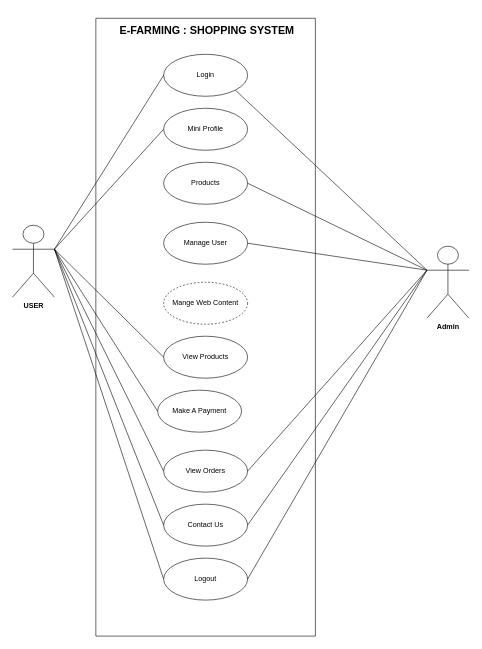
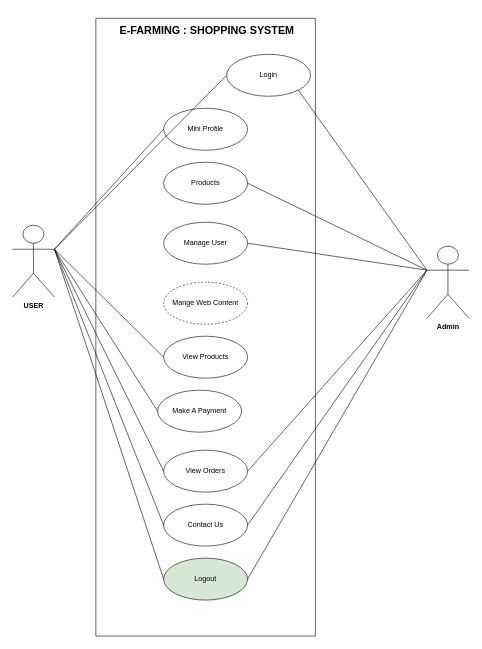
  <mxCell id="0" />
  <mxCell id="1" parent="0" />
  <mxCell id="2" style="edgeStyle=none;rounded=0;orthogonalLoop=1;jettySize=auto;html=1;exitX=1;exitY=0.333;exitDx=0;exitDy=0;exitPerimeter=0;entryX=0;entryY=0.5;entryDx=0;entryDy=0;endArrow=none;endFill=0;" parent="1" source="3" target="5" edge="1"><mxGeometry relative="1" as="geometry" /></mxCell>
  <mxCell id="3" value="&lt;b&gt;USER&lt;/b&gt;" style="shape=umlActor;verticalLabelPosition=bottom;verticalAlign=top;html=1;" parent="1" vertex="1"><mxGeometry x="20" y="375" width="70" height="120" as="geometry" /></mxCell>
  <mxCell id="4" value="" style="swimlane;startSize=0;" parent="1" vertex="1"><mxGeometry x="159" y="30" width="366" height="1030" as="geometry"><mxRectangle x="440" y="240" width="50" height="40" as="alternateBounds" /></mxGeometry></mxCell>
- <mxCell id="5" value="Logout" style="ellipse;whiteSpace=wrap;html=1;" parent="4" vertex="1"><mxGeometry x="113" y="900" width="140" height="70" as="geometry" /></mxCell>
+ <mxCell id="5" value="Logout" style="ellipse;whiteSpace=wrap;html=1;fillColor=#d5e8d4;" parent="4" vertex="1"><mxGeometry x="113" y="900" width="140" height="70" as="geometry" /></mxCell>
  <mxCell id="6" value="Contact Us" style="ellipse;whiteSpace=wrap;html=1;" parent="4" vertex="1"><mxGeometry x="113" y="810" width="140" height="70" as="geometry" /></mxCell>
  <mxCell id="7" value="View Orders" style="ellipse;whiteSpace=wrap;html=1;" parent="4" vertex="1"><mxGeometry x="113" y="720" width="140" height="70" as="geometry" /></mxCell>
  <mxCell id="8" value="Make A Payment" style="ellipse;whiteSpace=wrap;html=1;" parent="4" vertex="1"><mxGeometry x="103" y="620" width="140" height="70" as="geometry" /></mxCell>
  <mxCell id="9" value="View Products" style="ellipse;whiteSpace=wrap;html=1;" parent="4" vertex="1"><mxGeometry x="113" y="530" width="140" height="70" as="geometry" /></mxCell>
  <mxCell id="10" value="Products" style="ellipse;whiteSpace=wrap;html=1;" parent="4" vertex="1"><mxGeometry x="113" y="240" width="140" height="70" as="geometry" /></mxCell>
  <mxCell id="11" value="Mini Profile" style="ellipse;whiteSpace=wrap;html=1;" parent="4" vertex="1"><mxGeometry x="113" y="150" width="140" height="70" as="geometry" /></mxCell>
- <mxCell id="12" value="Login" style="ellipse;whiteSpace=wrap;html=1;" parent="4" vertex="1"><mxGeometry x="113" y="60" width="140" height="70" as="geometry" /></mxCell>
+ <mxCell id="12" value="Login" style="ellipse;whiteSpace=wrap;html=1;" parent="4" vertex="1"><mxGeometry x="218" y="60" width="140" height="70" as="geometry" /></mxCell>
  <mxCell id="13" value="Manage User" style="ellipse;whiteSpace=wrap;html=1;" parent="4" vertex="1"><mxGeometry x="113" y="340" width="140" height="70" as="geometry" /></mxCell>
  <mxCell id="14" value="Mange Web Content" style="ellipse;whiteSpace=wrap;html=1;dashed=1;" parent="4" vertex="1"><mxGeometry x="113" y="440" width="140" height="70" as="geometry" /></mxCell>
  <mxCell id="15" value="&lt;h2&gt;&lt;b&gt;E-FARMING : SHOPPING SYSTEM&lt;/b&gt;&lt;/h2&gt;" style="text;html=1;align=center;verticalAlign=middle;resizable=0;points=[];autosize=1;strokeColor=none;fillColor=none;" parent="4" vertex="1"><mxGeometry x="30" y="-10" width="310" height="60" as="geometry" /></mxCell>
  <mxCell id="16" value="" style="endArrow=none;html=1;rounded=0;entryX=0;entryY=0.5;entryDx=0;entryDy=0;exitX=1;exitY=0.333;exitDx=0;exitDy=0;exitPerimeter=0;" parent="1" source="3" target="12" edge="1"><mxGeometry width="50" height="50" relative="1" as="geometry"><mxPoint x="55" y="340" as="sourcePoint" /><mxPoint x="295" y="125" as="targetPoint" /></mxGeometry></mxCell>
  <mxCell id="17" value="" style="endArrow=none;html=1;rounded=0;entryX=0;entryY=0.5;entryDx=0;entryDy=0;exitX=1;exitY=0.333;exitDx=0;exitDy=0;exitPerimeter=0;" parent="1" source="3" target="11" edge="1"><mxGeometry width="50" height="50" relative="1" as="geometry"><mxPoint x="55" y="340" as="sourcePoint" /><mxPoint x="295" y="225" as="targetPoint" /></mxGeometry></mxCell>
  <mxCell id="18" value="" style="endArrow=none;html=1;rounded=0;entryX=0;entryY=0.5;entryDx=0;entryDy=0;exitX=1;exitY=0.333;exitDx=0;exitDy=0;exitPerimeter=0;" parent="1" source="3" target="9" edge="1"><mxGeometry width="50" height="50" relative="1" as="geometry"><mxPoint x="55" y="340" as="sourcePoint" /><mxPoint x="295" y="399" as="targetPoint" /></mxGeometry></mxCell>
  <mxCell id="19" value="" style="endArrow=none;html=1;rounded=0;entryX=0;entryY=0.5;entryDx=0;entryDy=0;exitX=1;exitY=0.333;exitDx=0;exitDy=0;exitPerimeter=0;" parent="1" source="3" target="8" edge="1"><mxGeometry width="50" height="50" relative="1" as="geometry"><mxPoint x="55" y="340" as="sourcePoint" /><mxPoint x="295" y="495" as="targetPoint" /></mxGeometry></mxCell>
  <mxCell id="20" value="" style="endArrow=none;html=1;rounded=0;entryX=0;entryY=0.5;entryDx=0;entryDy=0;exitX=1;exitY=0.333;exitDx=0;exitDy=0;exitPerimeter=0;" parent="1" source="3" target="6" edge="1"><mxGeometry width="50" height="50" relative="1" as="geometry"><mxPoint x="55" y="340" as="sourcePoint" /><mxPoint x="295" y="665" as="targetPoint" /></mxGeometry></mxCell>
  <mxCell id="21" value="&lt;b&gt;Admin&lt;/b&gt;" style="shape=umlActor;verticalLabelPosition=bottom;verticalAlign=top;html=1;" parent="1" vertex="1"><mxGeometry x="711" y="410" width="70" height="120" as="geometry" /></mxCell>
  <mxCell id="22" style="edgeStyle=none;rounded=0;orthogonalLoop=1;jettySize=auto;html=1;exitX=1;exitY=0.5;exitDx=0;exitDy=0;entryX=0;entryY=0.333;entryDx=0;entryDy=0;entryPerimeter=0;endArrow=none;endFill=0;" parent="1" source="10" target="21" edge="1"><mxGeometry relative="1" as="geometry"><mxPoint x="415" y="315" as="sourcePoint" /></mxGeometry></mxCell>
  <mxCell id="23" style="edgeStyle=none;rounded=0;orthogonalLoop=1;jettySize=auto;html=1;exitX=1;exitY=1;exitDx=0;exitDy=0;entryX=0;entryY=0.333;entryDx=0;entryDy=0;entryPerimeter=0;endArrow=none;endFill=0;" parent="1" source="12" target="21" edge="1"><mxGeometry relative="1" as="geometry"><mxPoint x="397.965" y="149.431" as="sourcePoint" /></mxGeometry></mxCell>
  <mxCell id="24" value="" style="endArrow=none;html=1;rounded=0;exitX=1;exitY=0.333;exitDx=0;exitDy=0;exitPerimeter=0;entryX=0;entryY=0.5;entryDx=0;entryDy=0;" parent="1" source="3" target="7" edge="1"><mxGeometry width="50" height="50" relative="1" as="geometry"><mxPoint x="235" y="330" as="sourcePoint" /><mxPoint x="285" y="570" as="targetPoint" /></mxGeometry></mxCell>
  <mxCell id="25" style="edgeStyle=none;rounded=0;orthogonalLoop=1;jettySize=auto;html=1;exitX=1;exitY=0.5;exitDx=0;exitDy=0;entryX=0;entryY=0.333;entryDx=0;entryDy=0;entryPerimeter=0;endArrow=none;endFill=0;" parent="1" source="7" target="21" edge="1"><mxGeometry relative="1" as="geometry"><mxPoint x="415" y="585" as="sourcePoint" /></mxGeometry></mxCell>
  <mxCell id="26" style="edgeStyle=none;rounded=0;orthogonalLoop=1;jettySize=auto;html=1;exitX=1;exitY=0.5;exitDx=0;exitDy=0;endArrow=none;endFill=0;entryX=0;entryY=0.333;entryDx=0;entryDy=0;entryPerimeter=0;" parent="1" source="6" target="21" edge="1"><mxGeometry relative="1" as="geometry"><mxPoint x="835" y="460" as="targetPoint" /><mxPoint x="415" y="665" as="sourcePoint" /></mxGeometry></mxCell>
  <mxCell id="27" style="edgeStyle=none;rounded=0;orthogonalLoop=1;jettySize=auto;html=1;exitX=1;exitY=0.5;exitDx=0;exitDy=0;entryX=0;entryY=0.333;entryDx=0;entryDy=0;entryPerimeter=0;endArrow=none;endFill=0;" parent="1" source="5" target="21" edge="1"><mxGeometry relative="1" as="geometry" /></mxCell>
  <mxCell id="28" style="edgeStyle=none;rounded=0;orthogonalLoop=1;jettySize=auto;html=1;exitX=1;exitY=0.5;exitDx=0;exitDy=0;entryX=0;entryY=0.333;entryDx=0;entryDy=0;entryPerimeter=0;endArrow=none;endFill=0;" parent="1" source="13" target="21" edge="1"><mxGeometry relative="1" as="geometry" /></mxCell>
